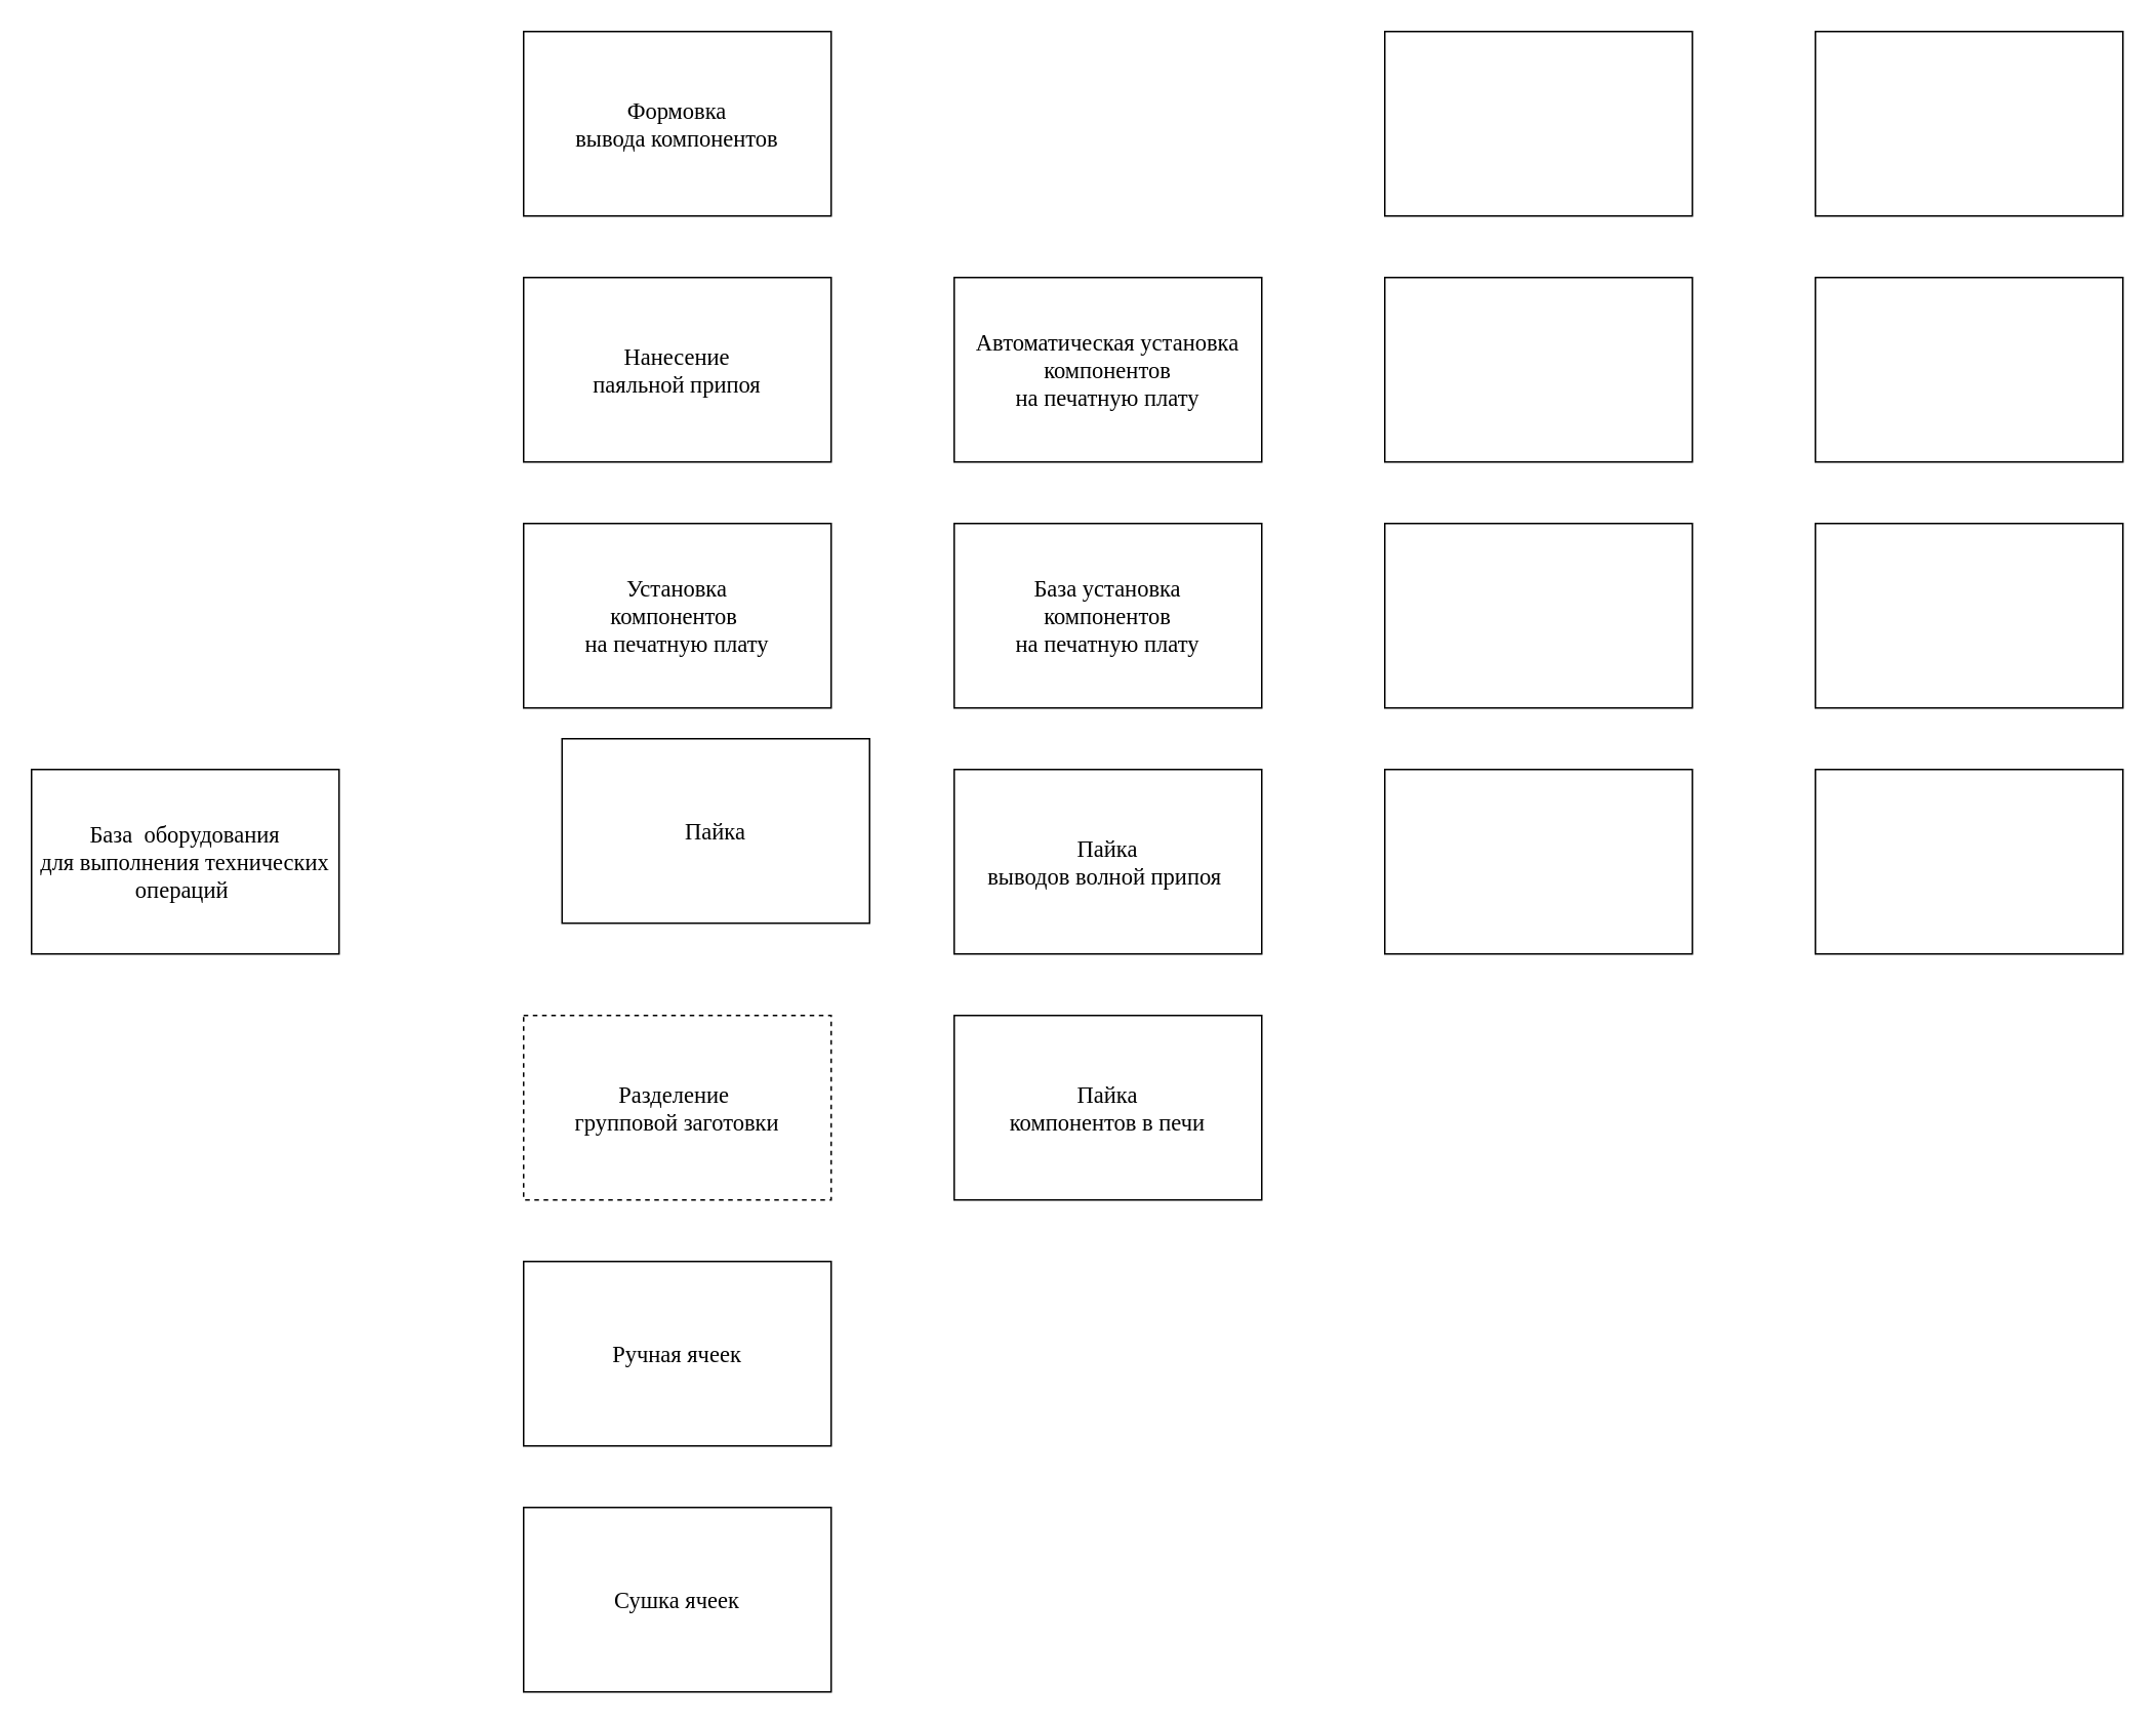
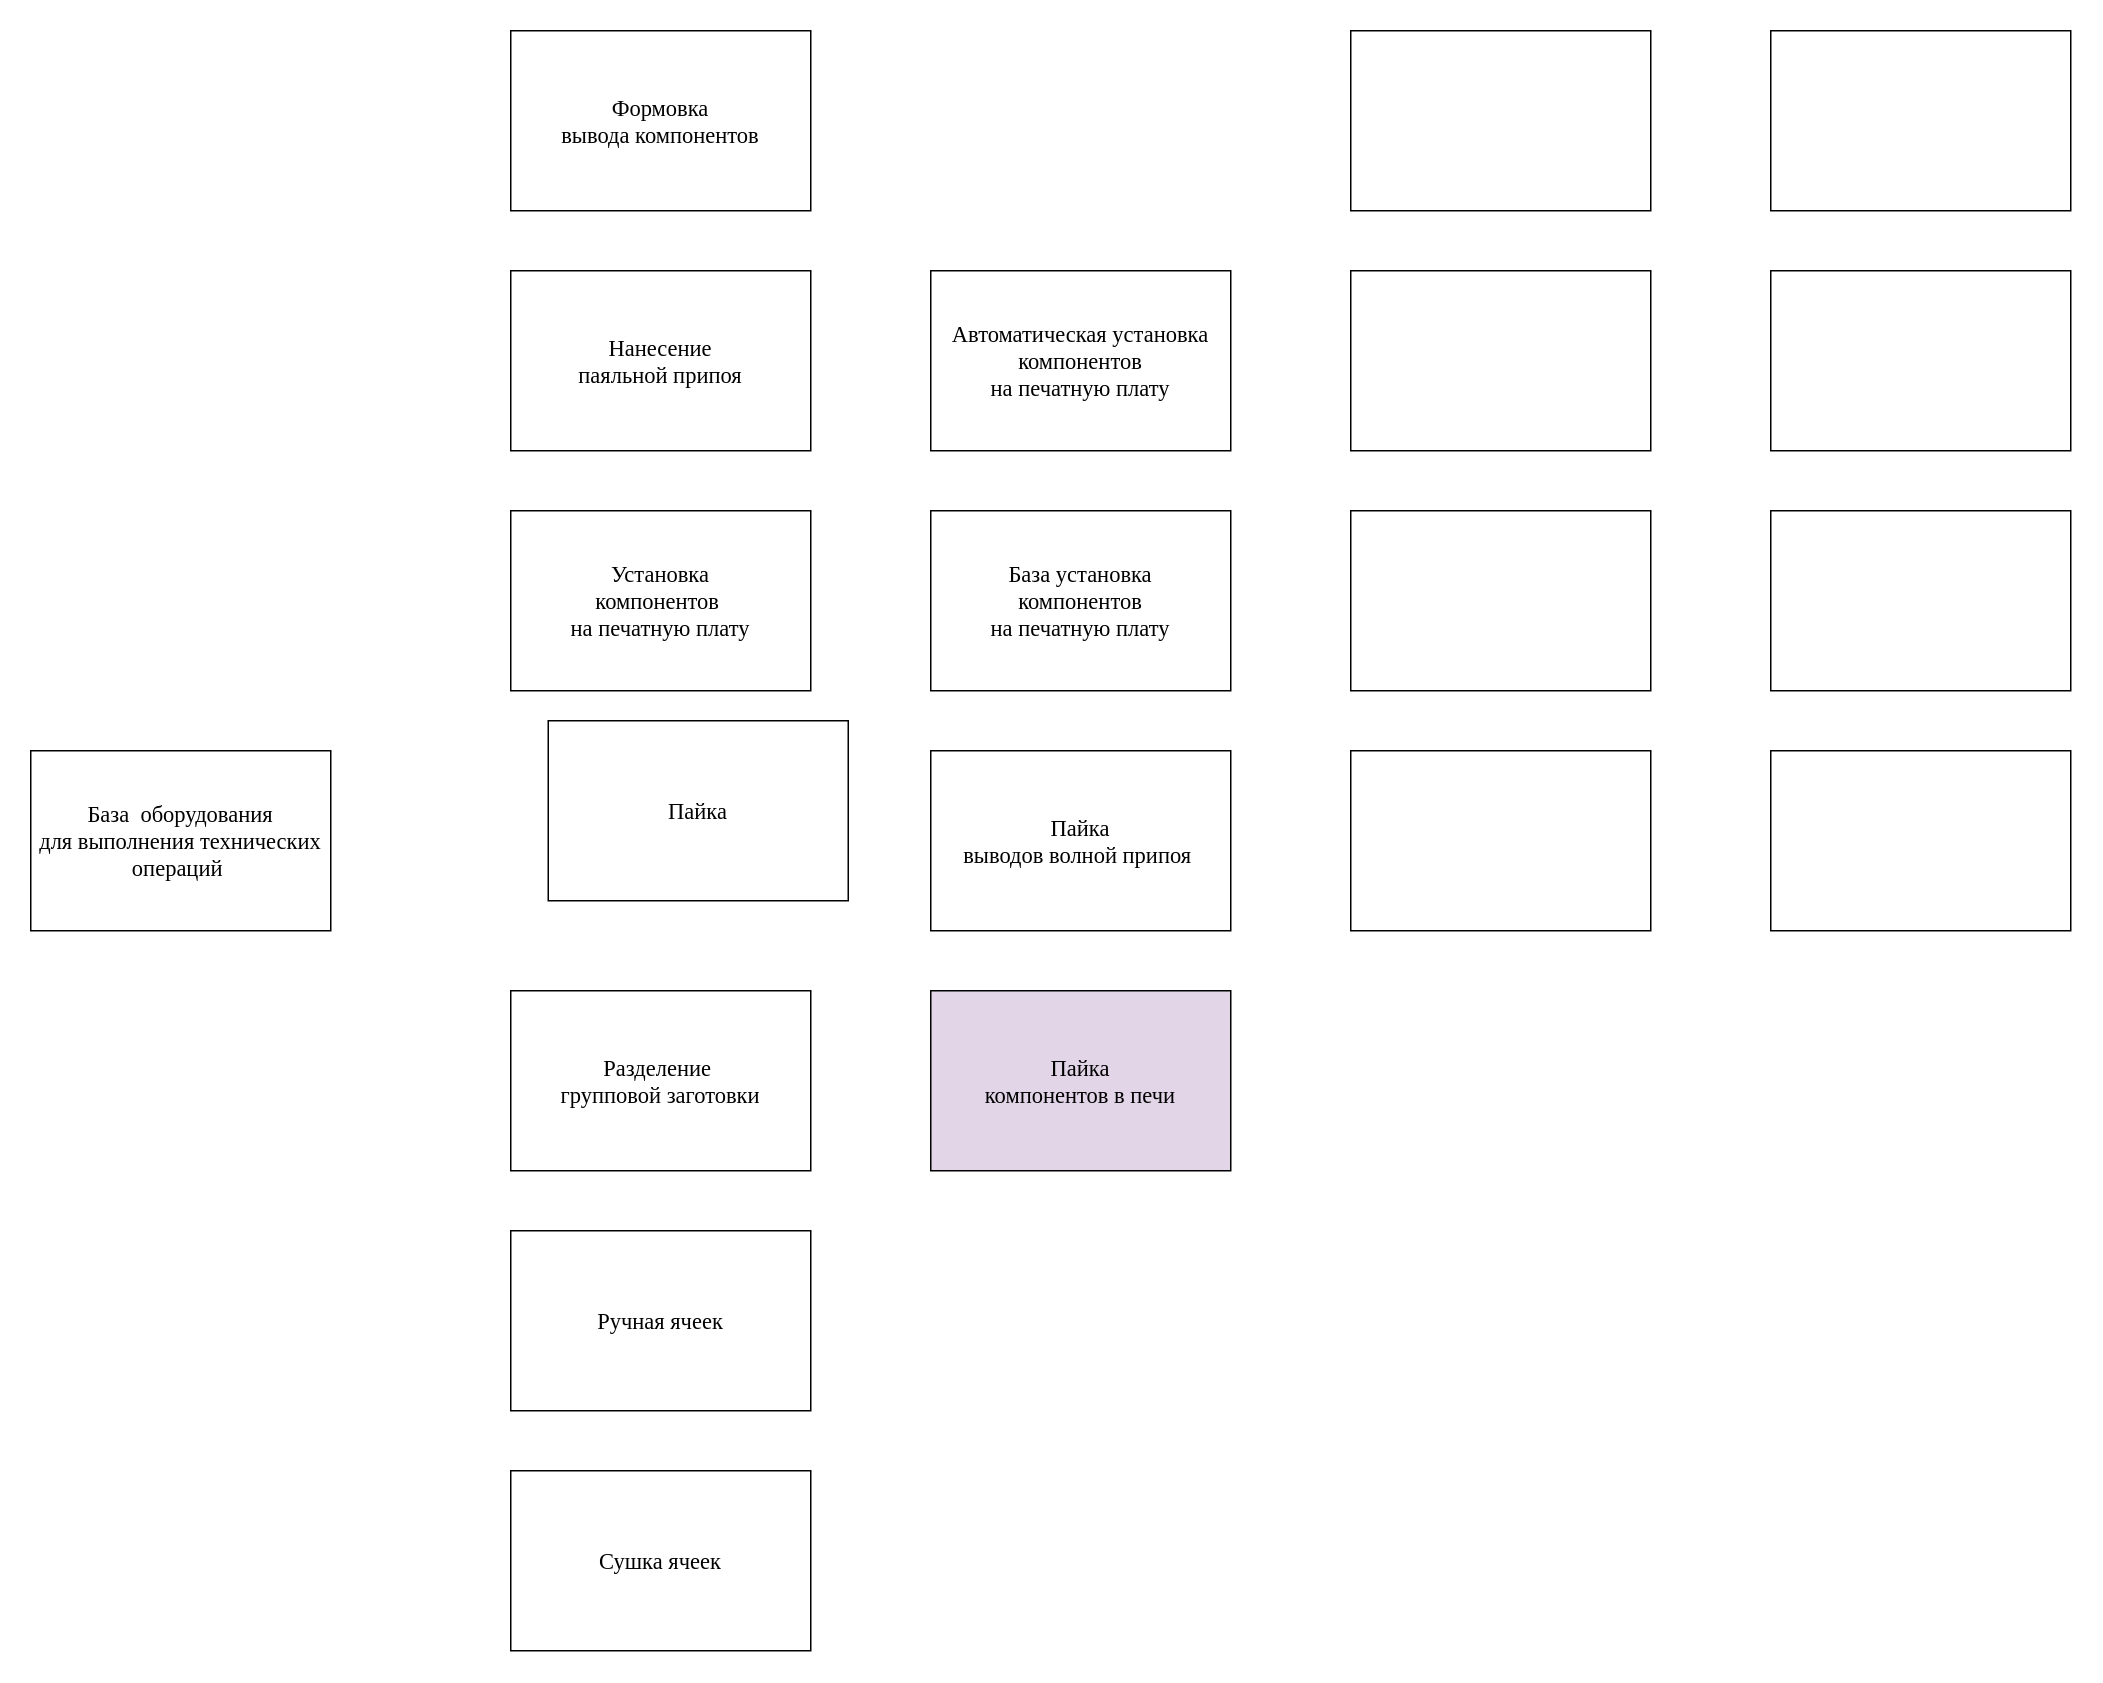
  <mxCell id="0" />
  <mxCell id="1" parent="0" />
  <mxCell id="2" value="&lt;font face=&quot;Tahoma&quot;&gt;База&amp;nbsp; оборудования &lt;br&gt;для выполнения технических операций&amp;nbsp;&lt;/font&gt;" style="rounded=0;whiteSpace=wrap;html=1;fontSize=15;" vertex="1" parent="1"><mxGeometry x="20" y="500" width="200" height="120" as="geometry" /></mxCell>
  <mxCell id="3" value="Нанесение &lt;br&gt;паяльной припоя" style="rounded=0;whiteSpace=wrap;html=1;fontFamily=Tahoma;fontSize=15;" vertex="1" parent="1"><mxGeometry x="340" y="180" width="200" height="120" as="geometry" /></mxCell>
  <mxCell id="4" value="Установка &lt;br&gt;компонентов&amp;nbsp;&lt;br&gt;на печатную плату" style="rounded=0;whiteSpace=wrap;html=1;fontFamily=Tahoma;fontSize=15;" vertex="1" parent="1"><mxGeometry x="340" y="340" width="200" height="120" as="geometry" /></mxCell>
  <mxCell id="5" value="Формовка &lt;br&gt;вывода компонентов" style="rounded=0;whiteSpace=wrap;html=1;fontFamily=Tahoma;fontSize=15;" vertex="1" parent="1"><mxGeometry x="340" y="20" width="200" height="120" as="geometry" /></mxCell>
  <mxCell id="6" value="Пайка" style="rounded=0;whiteSpace=wrap;html=1;fontFamily=Tahoma;fontSize=15;" vertex="1" parent="1"><mxGeometry x="365" y="480" width="200" height="120" as="geometry" /></mxCell>
- <mxCell id="7" value="Разделение&amp;nbsp;&lt;br&gt;групповой заготовки" style="rounded=0;whiteSpace=wrap;html=1;fontFamily=Tahoma;fontSize=15;dashed=1;" vertex="1" parent="1"><mxGeometry x="340" y="660" width="200" height="120" as="geometry" /></mxCell>
+ <mxCell id="7" value="Разделение&amp;nbsp;&lt;br&gt;групповой заготовки" style="rounded=0;whiteSpace=wrap;html=1;fontFamily=Tahoma;fontSize=15;" vertex="1" parent="1"><mxGeometry x="340" y="660" width="200" height="120" as="geometry" /></mxCell>
  <mxCell id="8" value="Ручная ячеек" style="rounded=0;whiteSpace=wrap;html=1;fontFamily=Tahoma;fontSize=15;" vertex="1" parent="1"><mxGeometry x="340" y="820" width="200" height="120" as="geometry" /></mxCell>
  <mxCell id="9" value="Сушка ячеек" style="rounded=0;whiteSpace=wrap;html=1;fontFamily=Tahoma;fontSize=15;" vertex="1" parent="1"><mxGeometry x="340" y="980" width="200" height="120" as="geometry" /></mxCell>
  <mxCell id="10" value="Автоматическая установка&lt;br&gt;компонентов&lt;br&gt;на печатную плату" style="rounded=0;whiteSpace=wrap;html=1;fontFamily=Tahoma;fontSize=15;" vertex="1" parent="1"><mxGeometry x="620" y="180" width="200" height="120" as="geometry" /></mxCell>
  <mxCell id="11" value="База установка&lt;br&gt;компонентов&lt;br&gt;на печатную плату" style="rounded=0;whiteSpace=wrap;html=1;fontFamily=Tahoma;fontSize=15;" vertex="1" parent="1"><mxGeometry x="620" y="340" width="200" height="120" as="geometry" /></mxCell>
  <mxCell id="12" value="Пайка&lt;br&gt;выводов волной припоя&amp;nbsp;" style="rounded=0;whiteSpace=wrap;html=1;fontFamily=Tahoma;fontSize=15;" vertex="1" parent="1"><mxGeometry x="620" y="500" width="200" height="120" as="geometry" /></mxCell>
- <mxCell id="13" value="Пайка&lt;br&gt;компонентов в печи" style="rounded=0;whiteSpace=wrap;html=1;fontFamily=Tahoma;fontSize=15;" vertex="1" parent="1"><mxGeometry x="620" y="660" width="200" height="120" as="geometry" /></mxCell>
+ <mxCell id="13" value="Пайка&lt;br&gt;компонентов в печи" style="rounded=0;whiteSpace=wrap;html=1;fontFamily=Tahoma;fontSize=15;fillColor=#e1d5e7;" vertex="1" parent="1"><mxGeometry x="620" y="660" width="200" height="120" as="geometry" /></mxCell>
  <mxCell id="14" value="" style="rounded=0;whiteSpace=wrap;html=1;fontFamily=Tahoma;fontSize=15;" vertex="1" parent="1"><mxGeometry x="900" y="20" width="200" height="120" as="geometry" /></mxCell>
  <mxCell id="15" value="" style="rounded=0;whiteSpace=wrap;html=1;fontFamily=Tahoma;fontSize=15;" vertex="1" parent="1"><mxGeometry x="900" y="180" width="200" height="120" as="geometry" /></mxCell>
  <mxCell id="16" value="" style="rounded=0;whiteSpace=wrap;html=1;fontFamily=Tahoma;fontSize=15;" vertex="1" parent="1"><mxGeometry x="900" y="340" width="200" height="120" as="geometry" /></mxCell>
  <mxCell id="17" value="" style="rounded=0;whiteSpace=wrap;html=1;fontFamily=Tahoma;fontSize=15;" vertex="1" parent="1"><mxGeometry x="900" y="500" width="200" height="120" as="geometry" /></mxCell>
  <mxCell id="18" value="" style="rounded=0;whiteSpace=wrap;html=1;fontFamily=Tahoma;fontSize=15;" vertex="1" parent="1"><mxGeometry x="1180" y="20" width="200" height="120" as="geometry" /></mxCell>
  <mxCell id="19" value="" style="rounded=0;whiteSpace=wrap;html=1;fontFamily=Tahoma;fontSize=15;" vertex="1" parent="1"><mxGeometry x="1180" y="180" width="200" height="120" as="geometry" /></mxCell>
  <mxCell id="20" value="" style="rounded=0;whiteSpace=wrap;html=1;fontFamily=Tahoma;fontSize=15;" vertex="1" parent="1"><mxGeometry x="1180" y="340" width="200" height="120" as="geometry" /></mxCell>
  <mxCell id="21" value="" style="rounded=0;whiteSpace=wrap;html=1;fontFamily=Tahoma;fontSize=15;" vertex="1" parent="1"><mxGeometry x="1180" y="500" width="200" height="120" as="geometry" /></mxCell>
